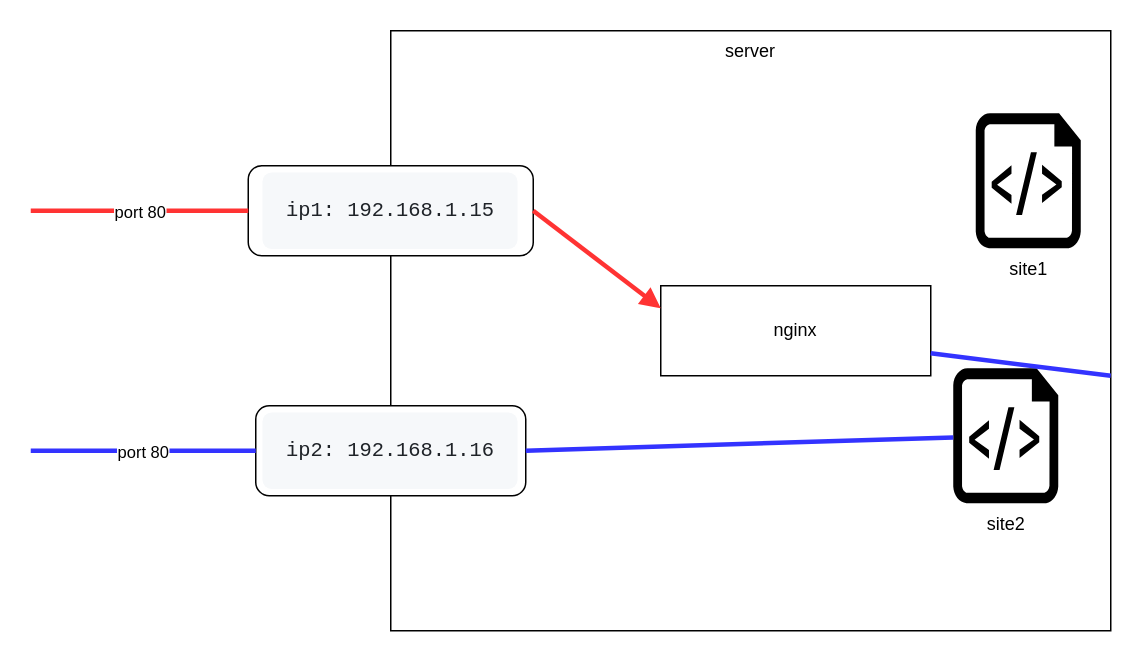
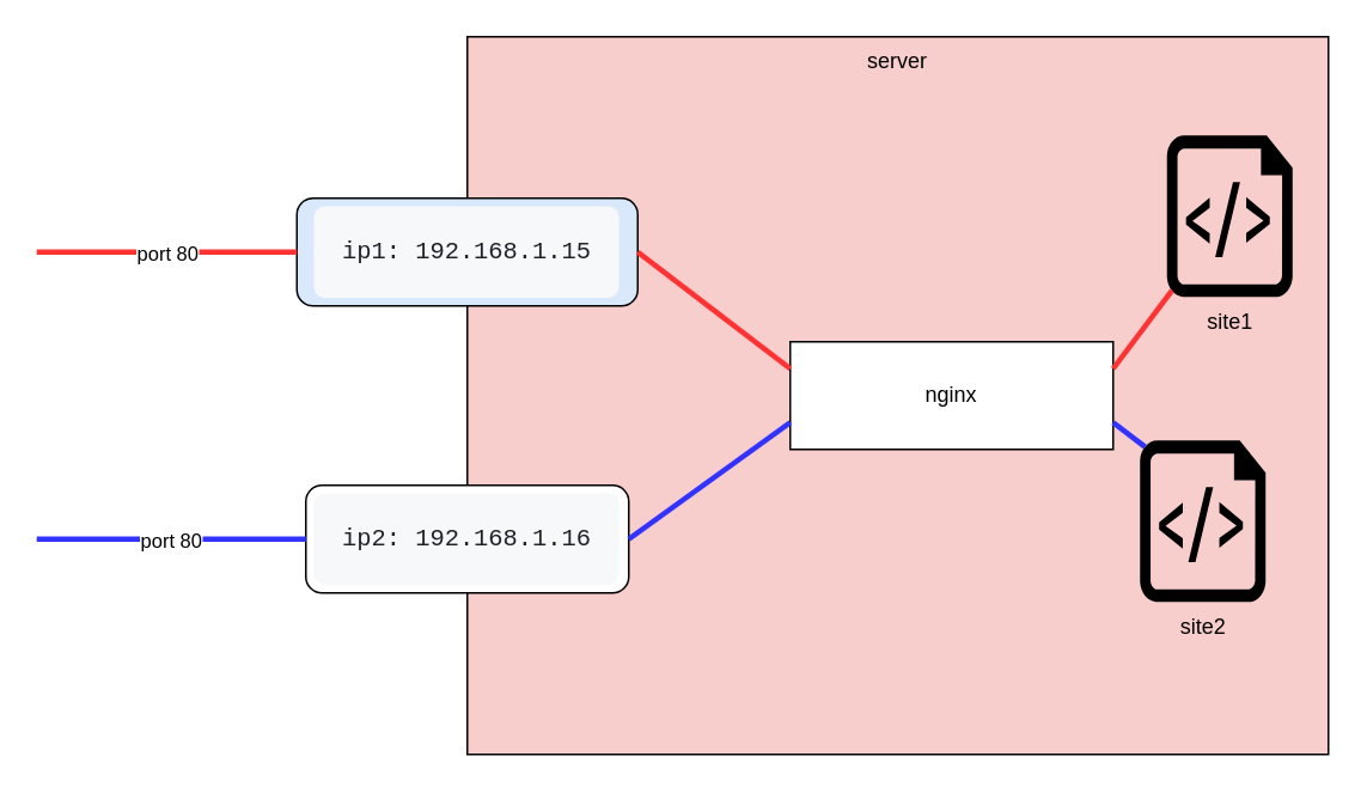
  <mxCell id="0" />
  <mxCell id="1" parent="0" />
- <mxCell id="2" value="server" style="rounded=0;whiteSpace=wrap;html=1;align=center;verticalAlign=top;" vertex="1" parent="1"><mxGeometry x="260" y="20" width="480" height="400" as="geometry" /></mxCell>
+ <mxCell id="2" value="server" style="rounded=0;whiteSpace=wrap;html=1;align=center;verticalAlign=top;fillColor=#f8cecc;" vertex="1" parent="1"><mxGeometry x="260" y="20" width="480" height="400" as="geometry" /></mxCell>
  <mxCell id="3" value="nginx" style="rounded=0;whiteSpace=wrap;html=1;" vertex="1" parent="1"><mxGeometry x="440" y="190" width="180" height="60" as="geometry" /></mxCell>
- <mxCell id="4" value="&lt;pre style=&quot;box-sizing: border-box; font-family: &amp;quot;Monaspace Neon&amp;quot;, ui-monospace, SFMono-Regular, &amp;quot;SF Mono&amp;quot;, Menlo, Consolas, &amp;quot;Liberation Mono&amp;quot;, monospace; font-size: 13.6px; margin-top: 0px; margin-bottom: 0px; overflow-wrap: normal; padding: 16px; overflow: auto; line-height: 1.45; color: rgb(31, 35, 40); background-color: rgb(246, 248, 250); border-radius: 6px; text-align: start;&quot; class=&quot;notranslate&quot;&gt;&lt;code style=&quot;box-sizing: border-box; font-family: &amp;quot;Monaspace Neon&amp;quot;, ui-monospace, SFMono-Regular, &amp;quot;SF Mono&amp;quot;, Menlo, Consolas, &amp;quot;Liberation Mono&amp;quot;, monospace; font-size: 13.6px; padding: 0px; margin: 0px; background: rgba(0, 0, 0, 0); border-radius: 6px; word-break: normal; border: 0px; display: inline; overflow: visible; line-height: inherit; overflow-wrap: normal;&quot;&gt;ip1: 192.168.1.15&lt;/code&gt;&lt;/pre&gt;" style="rounded=1;whiteSpace=wrap;html=1;" vertex="1" parent="1"><mxGeometry x="165" y="110" width="190" height="60" as="geometry" /></mxCell>
+ <mxCell id="4" value="&lt;pre style=&quot;box-sizing: border-box; font-family: &amp;quot;Monaspace Neon&amp;quot;, ui-monospace, SFMono-Regular, &amp;quot;SF Mono&amp;quot;, Menlo, Consolas, &amp;quot;Liberation Mono&amp;quot;, monospace; font-size: 13.6px; margin-top: 0px; margin-bottom: 0px; overflow-wrap: normal; padding: 16px; overflow: auto; line-height: 1.45; color: rgb(31, 35, 40); background-color: rgb(246, 248, 250); border-radius: 6px; text-align: start;&quot; class=&quot;notranslate&quot;&gt;&lt;code style=&quot;box-sizing: border-box; font-family: &amp;quot;Monaspace Neon&amp;quot;, ui-monospace, SFMono-Regular, &amp;quot;SF Mono&amp;quot;, Menlo, Consolas, &amp;quot;Liberation Mono&amp;quot;, monospace; font-size: 13.6px; padding: 0px; margin: 0px; background: rgba(0, 0, 0, 0); border-radius: 6px; word-break: normal; border: 0px; display: inline; overflow: visible; line-height: inherit; overflow-wrap: normal;&quot;&gt;ip1: 192.168.1.15&lt;/code&gt;&lt;/pre&gt;" style="rounded=1;whiteSpace=wrap;html=1;fillColor=#dae8fc;" vertex="1" parent="1"><mxGeometry x="165" y="110" width="190" height="60" as="geometry" /></mxCell>
  <mxCell id="5" value="&lt;pre style=&quot;box-sizing: border-box; font-family: &amp;quot;Monaspace Neon&amp;quot;, ui-monospace, SFMono-Regular, &amp;quot;SF Mono&amp;quot;, Menlo, Consolas, &amp;quot;Liberation Mono&amp;quot;, monospace; font-size: 13.6px; margin-top: 0px; margin-bottom: 0px; overflow-wrap: normal; padding: 16px; overflow: auto; line-height: 1.45; color: rgb(31, 35, 40); background-color: rgb(246, 248, 250); border-radius: 6px; text-align: start;&quot; class=&quot;notranslate&quot;&gt;&lt;code style=&quot;box-sizing: border-box; font-family: &amp;quot;Monaspace Neon&amp;quot;, ui-monospace, SFMono-Regular, &amp;quot;SF Mono&amp;quot;, Menlo, Consolas, &amp;quot;Liberation Mono&amp;quot;, monospace; font-size: 13.6px; padding: 0px; margin: 0px; background: rgba(0, 0, 0, 0); border-radius: 6px; word-break: normal; border: 0px; display: inline; overflow: visible; line-height: inherit; overflow-wrap: normal;&quot;&gt;ip2: 192.168.1.16&lt;/code&gt;&lt;/pre&gt;" style="rounded=1;whiteSpace=wrap;html=1;strokeWidth=1;" vertex="1" parent="1"><mxGeometry x="170" y="270" width="180" height="60" as="geometry" /></mxCell>
  <mxCell id="6" value="site1" style="verticalLabelPosition=bottom;html=1;verticalAlign=top;align=center;strokeColor=none;fillColor=#000000;shape=mxgraph.azure.script_file;pointerEvents=1;" vertex="1" parent="1"><mxGeometry x="650" y="75" width="70" height="90" as="geometry" /></mxCell>
  <mxCell id="7" value="site2" style="verticalLabelPosition=bottom;html=1;verticalAlign=top;align=center;strokeColor=none;fillColor=#000000;shape=mxgraph.azure.script_file;pointerEvents=1;" vertex="1" parent="1"><mxGeometry x="635" y="245" width="70" height="90" as="geometry" /></mxCell>
- <mxCell id="8" value="" style="endArrow=none;html=1;rounded=0;exitX=1;exitY=0.5;exitDx=0;exitDy=0;strokeColor=#3333FF;strokeWidth=3;" edge="1" parent="1" source="5" target="7"><mxGeometry width="50" height="50" relative="1" as="geometry"><mxPoint x="440" y="230" as="sourcePoint" /><mxPoint x="490" y="180" as="targetPoint" /></mxGeometry></mxCell>
+ <mxCell id="8" value="" style="endArrow=none;html=1;rounded=0;entryX=0;entryY=0.75;entryDx=0;entryDy=0;exitX=1;exitY=0.5;exitDx=0;exitDy=0;strokeColor=#3333FF;strokeWidth=3;" edge="1" parent="1" source="5" target="3"><mxGeometry width="50" height="50" relative="1" as="geometry"><mxPoint x="440" y="230" as="sourcePoint" /><mxPoint x="490" y="180" as="targetPoint" /></mxGeometry></mxCell>
  <mxCell id="9" value="" style="endArrow=none;html=1;rounded=0;entryX=0;entryY=0.5;entryDx=0;entryDy=0;strokeWidth=3;strokeColor=#3333FF;" edge="1" parent="1" target="5"><mxGeometry width="50" height="50" relative="1" as="geometry"><mxPoint x="20" y="300" as="sourcePoint" /><mxPoint x="80" y="240" as="targetPoint" /></mxGeometry></mxCell>
  <mxCell id="10" value="port 80" style="edgeLabel;html=1;align=center;verticalAlign=middle;resizable=0;points=[];" vertex="1" connectable="0" parent="9"><mxGeometry x="-0.01" relative="1" as="geometry"><mxPoint as="offset" /></mxGeometry></mxCell>
  <mxCell id="11" value="" style="endArrow=none;html=1;rounded=0;entryX=0;entryY=0.5;entryDx=0;entryDy=0;strokeColor=#FF3333;strokeWidth=3;" edge="1" parent="1" target="4"><mxGeometry width="50" height="50" relative="1" as="geometry"><mxPoint x="20" y="140" as="sourcePoint" /><mxPoint x="340" y="250" as="targetPoint" /></mxGeometry></mxCell>
  <mxCell id="12" value="port 80" style="edgeLabel;html=1;align=center;verticalAlign=middle;resizable=0;points=[];" vertex="1" connectable="0" parent="11"><mxGeometry x="-0.01" relative="1" as="geometry"><mxPoint as="offset" /></mxGeometry></mxCell>
- <mxCell id="13" value="" style="endArrow=none;html=1;rounded=0;exitX=1;exitY=0.75;exitDx=0;exitDy=0;strokeColor=#3333FF;strokeWidth=3;" edge="1" parent="1" source="3" target="2"><mxGeometry width="50" height="50" relative="1" as="geometry"><mxPoint x="450" y="315" as="sourcePoint" /><mxPoint x="580" y="250" as="targetPoint" /></mxGeometry></mxCell>
- <mxCell id="14" value="" style="endArrow=block;html=1;rounded=0;entryX=0;entryY=0.25;entryDx=0;entryDy=0;exitX=1;exitY=0.5;exitDx=0;exitDy=0;strokeColor=#FF3333;strokeWidth=3;" edge="1" parent="1" source="4" target="3"><mxGeometry width="50" height="50" relative="1" as="geometry"><mxPoint x="380" y="335" as="sourcePoint" /><mxPoint x="510" y="270" as="targetPoint" /></mxGeometry></mxCell>
+ <mxCell id="13" value="" style="endArrow=none;html=1;rounded=0;entryX=0.04;entryY=0.04;entryDx=0;entryDy=0;exitX=1;exitY=0.75;exitDx=0;exitDy=0;strokeColor=#3333FF;strokeWidth=3;entryPerimeter=0;" edge="1" parent="1" source="3" target="7"><mxGeometry width="50" height="50" relative="1" as="geometry"><mxPoint x="450" y="315" as="sourcePoint" /><mxPoint x="580" y="250" as="targetPoint" /></mxGeometry></mxCell>
+ <mxCell id="14" value="" style="endArrow=none;html=1;rounded=0;entryX=0;entryY=0.25;entryDx=0;entryDy=0;exitX=1;exitY=0.5;exitDx=0;exitDy=0;strokeColor=#FF3333;strokeWidth=3;" edge="1" parent="1" source="4" target="3"><mxGeometry width="50" height="50" relative="1" as="geometry"><mxPoint x="380" y="335" as="sourcePoint" /><mxPoint x="510" y="270" as="targetPoint" /></mxGeometry></mxCell>
+ <mxCell id="15" value="" style="endArrow=none;html=1;rounded=0;entryX=0.04;entryY=0.96;entryDx=0;entryDy=0;exitX=1;exitY=0.25;exitDx=0;exitDy=0;strokeColor=#FF3333;strokeWidth=3;entryPerimeter=0;" edge="1" parent="1" source="3" target="6"><mxGeometry width="50" height="50" relative="1" as="geometry"><mxPoint x="470" y="180" as="sourcePoint" /><mxPoint x="595" y="245" as="targetPoint" /></mxGeometry></mxCell>
